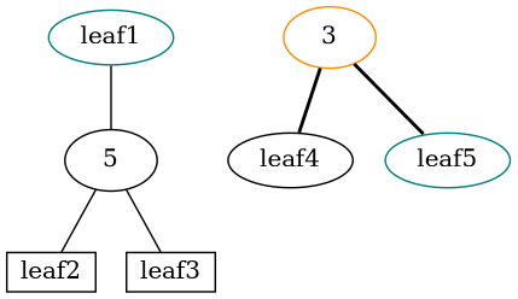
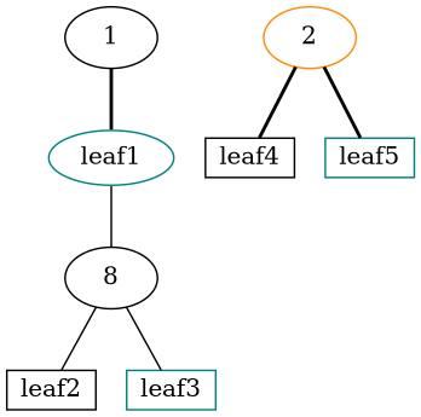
  graph {
    node [color=black shape=box]
    edge [style=solid]
    leaf1 [color=teal height=0.3 shape=ellipse width=0.3]
-   5 [fillcolor="#FFFFFF" style=filled shape=""]
+   5 [fillcolor="#FFFFFF" style=filled label=8 shape=""]
    leaf2 [height=0.3 width=0.3]
-   leaf3 [height=0.3 width=0.3]
-   leaf4 [height=0.3 shape=ellipse width=0.3]
-   leaf5 [color=teal height=0.3 shape=ellipse width=0.3]
-   3 [color=darkorange fillcolor="#FFFFFF" style=filled shape=""]
+   leaf3 [color=teal height=0.3 width=0.3]
+   leaf4 [height=0.3 width=0.3]
+   leaf5 [color=teal height=0.3 width=0.3]
+   1 [fillcolor="#FFFFFF" style=filled shape=""]
+   3 [color=darkorange fillcolor="#FFFFFF" style=filled label=2 shape=""]
    leaf1 -- 5
    5 -- leaf2
    5 -- leaf3
+   1 -- leaf1 [style=bold]
    3 -- leaf4 [style=bold]
    3 -- leaf5 [style=bold]
  }
